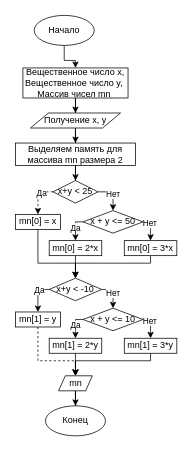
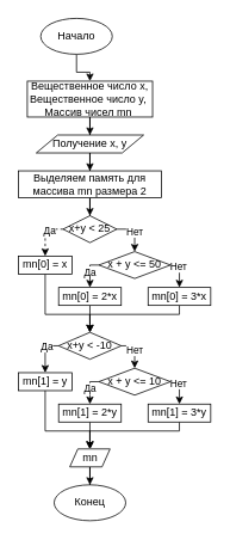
  <mxCell id="0" />
  <mxCell id="1" parent="0" />
  <mxCell id="2" style="edgeStyle=orthogonalEdgeStyle;rounded=0;orthogonalLoop=1;jettySize=auto;html=1;entryX=0.5;entryY=0;entryDx=0;entryDy=0;" edge="1" parent="1" source="3" target="6"><mxGeometry relative="1" as="geometry" /></mxCell>
  <mxCell id="3" value="Начало" style="ellipse;whiteSpace=wrap;html=1;" vertex="1" parent="1"><mxGeometry x="45" y="20" width="80" height="40" as="geometry" /></mxCell>
  <mxCell id="4" value="Конец" style="ellipse;whiteSpace=wrap;html=1;" vertex="1" parent="1"><mxGeometry x="60" y="540" width="80" height="40" as="geometry" /></mxCell>
  <mxCell id="5" style="edgeStyle=orthogonalEdgeStyle;rounded=0;orthogonalLoop=1;jettySize=auto;html=1;entryX=0.5;entryY=0;entryDx=0;entryDy=0;" edge="1" parent="1" source="6" target="38"><mxGeometry relative="1" as="geometry" /></mxCell>
  <mxCell id="6" value="Вещественное число x, Вещественное число&amp;nbsp;y,&amp;nbsp;&lt;br&gt;Массив чисел mn&amp;nbsp;" style="rounded=0;whiteSpace=wrap;html=1;" vertex="1" parent="1"><mxGeometry x="30" y="90" width="140" height="40" as="geometry" /></mxCell>
  <mxCell id="7" value="Да" style="edgeStyle=orthogonalEdgeStyle;rounded=0;orthogonalLoop=1;jettySize=auto;html=1;entryX=0.5;entryY=0;entryDx=0;entryDy=0;" edge="1" parent="1" source="10" target="18"><mxGeometry relative="1" as="geometry"><Array as="points"><mxPoint x="100" y="295" /></Array></mxGeometry></mxCell>
  <mxCell id="8" style="edgeStyle=orthogonalEdgeStyle;rounded=0;orthogonalLoop=1;jettySize=auto;html=1;entryX=0.5;entryY=0;entryDx=0;entryDy=0;" edge="1" parent="1" source="10" target="20"><mxGeometry relative="1" as="geometry"><Array as="points"><mxPoint x="200" y="295" /></Array></mxGeometry></mxCell>
  <mxCell id="9" value="Нет" style="edgeLabel;html=1;align=center;verticalAlign=middle;resizable=0;points=[];" vertex="1" connectable="0" parent="8"><mxGeometry x="-0.529" y="-1" relative="1" as="geometry"><mxPoint as="offset" /></mxGeometry></mxCell>
  <mxCell id="10" value="x + y &amp;lt;= 50" style="rhombus;whiteSpace=wrap;html=1;" vertex="1" parent="1"><mxGeometry x="110" y="280" width="80" height="30" as="geometry" /></mxCell>
  <mxCell id="11" value="Нет" style="edgeStyle=orthogonalEdgeStyle;rounded=0;orthogonalLoop=1;jettySize=auto;html=1;entryX=0.5;entryY=0;entryDx=0;entryDy=0;" edge="1" parent="1" source="14" target="10"><mxGeometry relative="1" as="geometry"><Array as="points"><mxPoint x="150" y="255" /></Array></mxGeometry></mxCell>
  <mxCell id="12" style="edgeStyle=orthogonalEdgeStyle;rounded=0;orthogonalLoop=1;jettySize=auto;html=1;entryX=0.5;entryY=0;entryDx=0;entryDy=0;dashed=1;" edge="1" parent="1" source="14" target="16"><mxGeometry relative="1" as="geometry"><Array as="points"><mxPoint x="50" y="255" /></Array></mxGeometry></mxCell>
  <mxCell id="13" value="Да" style="edgeLabel;html=1;align=center;verticalAlign=middle;resizable=0;points=[];" vertex="1" connectable="0" parent="12"><mxGeometry x="-0.352" y="1" relative="1" as="geometry"><mxPoint as="offset" /></mxGeometry></mxCell>
  <mxCell id="14" value="x+y &amp;lt; 25" style="rhombus;whiteSpace=wrap;html=1;" vertex="1" parent="1"><mxGeometry x="70" y="240" width="60" height="30" as="geometry" /></mxCell>
  <mxCell id="15" style="edgeStyle=orthogonalEdgeStyle;rounded=0;orthogonalLoop=1;jettySize=auto;html=1;entryX=0.5;entryY=0;entryDx=0;entryDy=0;" edge="1" parent="1" source="16" target="28"><mxGeometry relative="1" as="geometry"><Array as="points"><mxPoint x="50" y="350" /><mxPoint x="100" y="350" /></Array></mxGeometry></mxCell>
  <mxCell id="16" value="mn[0] = x" style="rounded=0;whiteSpace=wrap;html=1;" vertex="1" parent="1"><mxGeometry x="20" y="285" width="60" height="20" as="geometry" /></mxCell>
  <mxCell id="17" style="edgeStyle=orthogonalEdgeStyle;rounded=0;orthogonalLoop=1;jettySize=auto;html=1;entryX=0.5;entryY=0;entryDx=0;entryDy=0;" edge="1" parent="1" source="18" target="28"><mxGeometry relative="1" as="geometry" /></mxCell>
  <mxCell id="18" value="mn[0] = 2*x" style="rounded=0;whiteSpace=wrap;html=1;" vertex="1" parent="1"><mxGeometry x="65" y="320" width="70" height="20" as="geometry" /></mxCell>
  <mxCell id="19" style="edgeStyle=orthogonalEdgeStyle;rounded=0;orthogonalLoop=1;jettySize=auto;html=1;" edge="1" parent="1" source="20" target="28"><mxGeometry relative="1" as="geometry"><Array as="points"><mxPoint x="200" y="350" /><mxPoint x="100" y="350" /></Array></mxGeometry></mxCell>
  <mxCell id="20" value="mn[0] = 3*x" style="rounded=0;whiteSpace=wrap;html=1;" vertex="1" parent="1"><mxGeometry x="165" y="320" width="70" height="20" as="geometry" /></mxCell>
  <mxCell id="21" value="Да" style="edgeStyle=orthogonalEdgeStyle;rounded=0;orthogonalLoop=1;jettySize=auto;html=1;entryX=0.5;entryY=0;entryDx=0;entryDy=0;" edge="1" parent="1" source="24" target="32"><mxGeometry relative="1" as="geometry"><Array as="points"><mxPoint x="100" y="425" /></Array></mxGeometry></mxCell>
  <mxCell id="22" style="edgeStyle=orthogonalEdgeStyle;rounded=0;orthogonalLoop=1;jettySize=auto;html=1;entryX=0.5;entryY=0;entryDx=0;entryDy=0;" edge="1" parent="1" source="24" target="34"><mxGeometry relative="1" as="geometry"><Array as="points"><mxPoint x="200" y="425" /></Array></mxGeometry></mxCell>
  <mxCell id="23" value="Нет" style="edgeLabel;html=1;align=center;verticalAlign=middle;resizable=0;points=[];" vertex="1" connectable="0" parent="22"><mxGeometry x="-0.529" y="-1" relative="1" as="geometry"><mxPoint as="offset" /></mxGeometry></mxCell>
  <mxCell id="24" value="x + y &amp;lt;= 10" style="rhombus;whiteSpace=wrap;html=1;" vertex="1" parent="1"><mxGeometry x="110" y="410" width="80" height="30" as="geometry" /></mxCell>
  <mxCell id="25" value="Нет" style="edgeStyle=orthogonalEdgeStyle;rounded=0;orthogonalLoop=1;jettySize=auto;html=1;entryX=0.5;entryY=0;entryDx=0;entryDy=0;" edge="1" parent="1" source="28" target="24"><mxGeometry relative="1" as="geometry"><Array as="points"><mxPoint x="150" y="385" /></Array></mxGeometry></mxCell>
  <mxCell id="26" style="edgeStyle=orthogonalEdgeStyle;rounded=0;orthogonalLoop=1;jettySize=auto;html=1;entryX=0.5;entryY=0;entryDx=0;entryDy=0;" edge="1" parent="1" source="28" target="30"><mxGeometry relative="1" as="geometry"><Array as="points"><mxPoint x="50" y="385" /></Array></mxGeometry></mxCell>
  <mxCell id="27" value="Да" style="edgeLabel;html=1;align=center;verticalAlign=middle;resizable=0;points=[];" vertex="1" connectable="0" parent="26"><mxGeometry x="-0.352" y="1" relative="1" as="geometry"><mxPoint as="offset" /></mxGeometry></mxCell>
  <mxCell id="28" value="x+y &amp;lt; -10" style="rhombus;whiteSpace=wrap;html=1;" vertex="1" parent="1"><mxGeometry x="65" y="370" width="70" height="30" as="geometry" /></mxCell>
- <mxCell id="29" style="edgeStyle=orthogonalEdgeStyle;rounded=0;orthogonalLoop=1;jettySize=auto;html=1;entryX=0.5;entryY=0;entryDx=0;entryDy=0;dashed=1;" edge="1" parent="1" source="30" target="36"><mxGeometry relative="1" as="geometry"><Array as="points"><mxPoint x="50" y="480" /><mxPoint x="100" y="480" /></Array></mxGeometry></mxCell>
+ <mxCell id="29" style="edgeStyle=orthogonalEdgeStyle;rounded=0;orthogonalLoop=1;jettySize=auto;html=1;entryX=0.5;entryY=0;entryDx=0;entryDy=0;" edge="1" parent="1" source="30" target="36"><mxGeometry relative="1" as="geometry"><Array as="points"><mxPoint x="50" y="480" /><mxPoint x="100" y="480" /></Array></mxGeometry></mxCell>
  <mxCell id="30" value="mn[1] = y" style="rounded=0;whiteSpace=wrap;html=1;" vertex="1" parent="1"><mxGeometry x="20" y="415" width="60" height="20" as="geometry" /></mxCell>
  <mxCell id="31" style="edgeStyle=orthogonalEdgeStyle;rounded=0;orthogonalLoop=1;jettySize=auto;html=1;entryX=0.5;entryY=0;entryDx=0;entryDy=0;" edge="1" parent="1" source="32" target="36"><mxGeometry relative="1" as="geometry" /></mxCell>
  <mxCell id="32" value="mn[1] = 2*y" style="rounded=0;whiteSpace=wrap;html=1;" vertex="1" parent="1"><mxGeometry x="65" y="450" width="70" height="20" as="geometry" /></mxCell>
  <mxCell id="33" style="edgeStyle=orthogonalEdgeStyle;rounded=0;orthogonalLoop=1;jettySize=auto;html=1;" edge="1" parent="1" source="34"><mxGeometry relative="1" as="geometry"><mxPoint x="100" y="500" as="targetPoint" /><Array as="points"><mxPoint x="200" y="480" /><mxPoint x="100" y="480" /></Array></mxGeometry></mxCell>
  <mxCell id="34" value="mn[1] = 3*y" style="rounded=0;whiteSpace=wrap;html=1;" vertex="1" parent="1"><mxGeometry x="165" y="450" width="70" height="20" as="geometry" /></mxCell>
  <mxCell id="35" style="edgeStyle=orthogonalEdgeStyle;rounded=0;orthogonalLoop=1;jettySize=auto;html=1;entryX=0.5;entryY=0;entryDx=0;entryDy=0;" edge="1" parent="1" source="36" target="4"><mxGeometry relative="1" as="geometry" /></mxCell>
  <mxCell id="36" value="mn" style="shape=parallelogram;perimeter=parallelogramPerimeter;whiteSpace=wrap;html=1;" vertex="1" parent="1"><mxGeometry x="77.5" y="500" width="45" height="20" as="geometry" /></mxCell>
  <mxCell id="37" style="edgeStyle=orthogonalEdgeStyle;rounded=0;orthogonalLoop=1;jettySize=auto;html=1;entryX=0.5;entryY=0;entryDx=0;entryDy=0;" edge="1" parent="1" source="38" target="40"><mxGeometry relative="1" as="geometry" /></mxCell>
  <mxCell id="38" value="Получение x, y" style="shape=parallelogram;perimeter=parallelogramPerimeter;whiteSpace=wrap;html=1;" vertex="1" parent="1"><mxGeometry x="40" y="150" width="120" height="20" as="geometry" /></mxCell>
  <mxCell id="39" style="edgeStyle=orthogonalEdgeStyle;rounded=0;orthogonalLoop=1;jettySize=auto;html=1;entryX=0.5;entryY=0;entryDx=0;entryDy=0;" edge="1" parent="1" source="40" target="14"><mxGeometry relative="1" as="geometry" /></mxCell>
  <mxCell id="40" value="Выделяем память для массива mn размера 2" style="rounded=0;whiteSpace=wrap;html=1;" vertex="1" parent="1"><mxGeometry x="20" y="190" width="160" height="30" as="geometry" /></mxCell>
